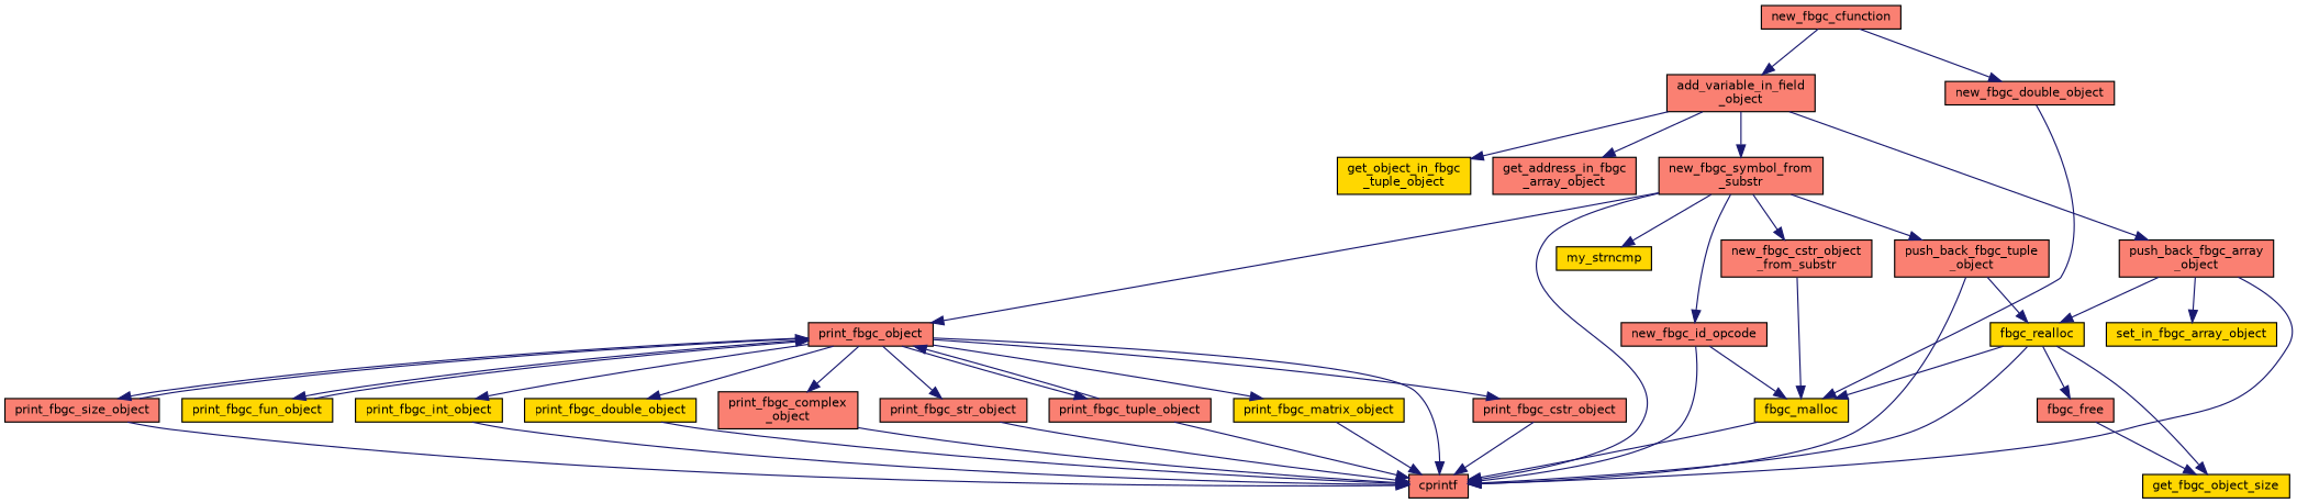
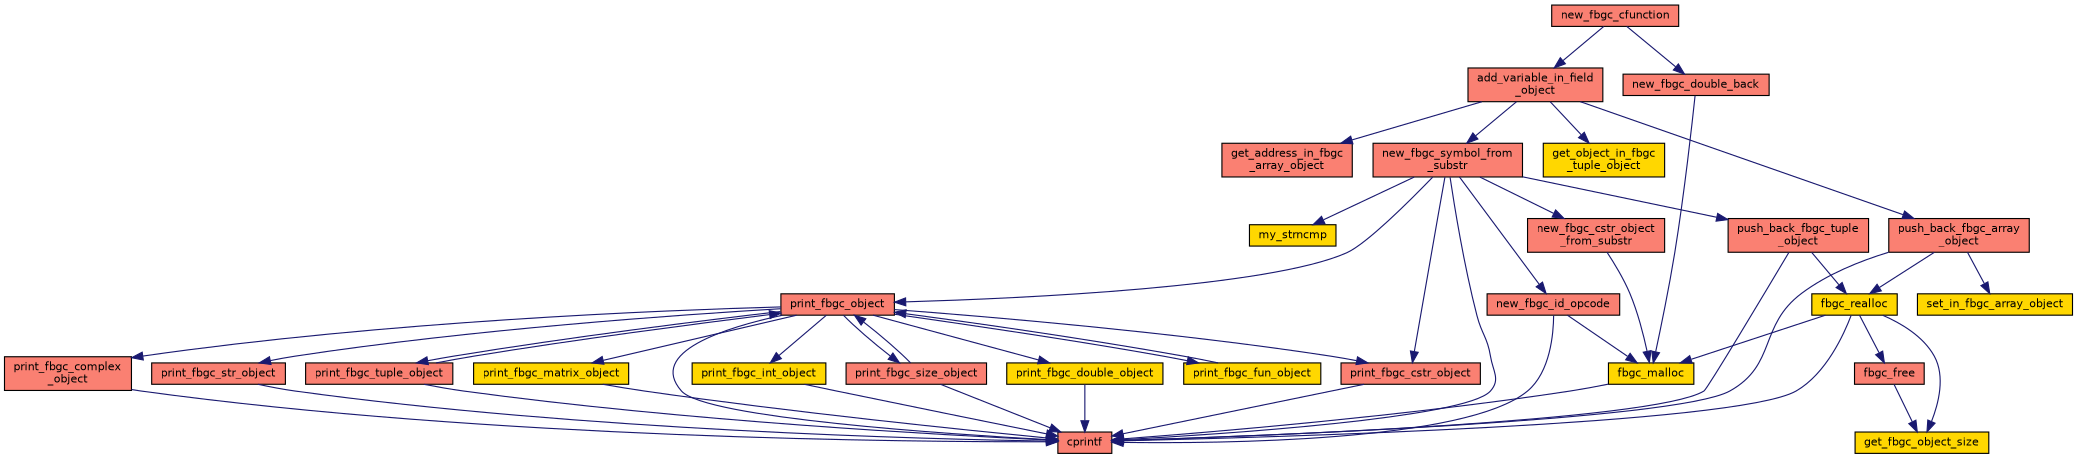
  digraph {
    rankdir=TB
    node [color=black fillcolor=salmon fontname=Helvetica fontsize=10 shape=record style=filled]
    edge [color=midnightblue fontname=Helvetica fontsize=10 labelfontname=Helvetica labelfontsize=10 style=solid]
    n1 [fontcolor=black height=0.2 label=new_fbgc_cfunction width=0.4]
    n2 [height=0.2 label="add_variable_in_field\l_object" width=0.4]
-   n3 [height=0.2 label=new_fbgc_double_object width=0.4]
+   n3 [height=0.2 label=new_fbgc_double_back width=0.4]
    n4 [height=0.2 label="new_fbgc_symbol_from\l_substr" width=0.4]
    n5 [fillcolor=gold height=0.2 label="get_object_in_fbgc\l_tuple_object" width=0.4]
    n6 [height=0.2 label="get_address_in_fbgc\l_array_object" width=0.4]
    n7 [height=0.2 label="push_back_fbgc_array\l_object" width=0.4]
    n8 [fillcolor=gold height=0.2 label=fbgc_malloc width=0.4]
    n9 [height=0.2 label=cprintf width=0.4]
    n10 [fillcolor=gold height=0.2 label=my_strncmp width=0.4]
    n11 [height=0.2 label=new_fbgc_id_opcode width=0.4]
    n12 [height=0.2 label="new_fbgc_cstr_object\l_from_substr" width=0.4]
    n13 [height=0.2 label=print_fbgc_object width=0.4]
    n14 [height=0.2 label=print_fbgc_cstr_object width=0.4]
    n15 [height=0.2 label="push_back_fbgc_tuple\l_object" width=0.4]
    n16 [fillcolor=gold height=0.2 label=fbgc_realloc width=0.4]
    n17 [fillcolor=gold height=0.2 label=set_in_fbgc_array_object width=0.4]
    n18 [fillcolor=gold height=0.2 label=print_fbgc_int_object width=0.4]
    n19 [fillcolor=gold height=0.2 label=print_fbgc_double_object width=0.4]
    n20 [height=0.2 label="print_fbgc_complex\l_object" width=0.4]
    n21 [height=0.2 label=print_fbgc_str_object width=0.4]
    n22 [height=0.2 label=print_fbgc_tuple_object width=0.4]
    n23 [fillcolor=gold height=0.2 label=print_fbgc_matrix_object width=0.4]
    n24 [fillcolor=gold height=0.2 label=print_fbgc_fun_object width=0.4]
    n25 [height=0.2 label=print_fbgc_size_object width=0.4]
    n26 [fillcolor=gold height=0.2 label=get_fbgc_object_size width=0.4]
    n27 [height=0.2 label=fbgc_free width=0.4]
    n1 -> n2
    n1 -> n3
    n2 -> n4
    n2 -> n5
    n2 -> n6
    n2 -> n7
    n3 -> n8
    n4 -> n9
    n4 -> n10
    n4 -> n11
    n4 -> n12
    n4 -> n13
+   n4 -> n14
    n4 -> n15
    n7 -> n9
    n7 -> n16
    n7 -> n17
    n8 -> n9
    n11 -> n8
    n11 -> n9
    n12 -> n8
    n13 -> n9
    n13 -> n14
    n13 -> n18
    n13 -> n19
    n13 -> n20
    n13 -> n21
    n13 -> n22
    n13 -> n23
    n13 -> n24
    n13 -> n25
    n14 -> n9
    n15 -> n9
    n15 -> n16
    n16 -> n8
    n16 -> n9
    n16 -> n26
    n16 -> n27
    n18 -> n9
    n19 -> n9
    n20 -> n9
    n21 -> n9
    n22 -> n9
    n22 -> n13
    n23 -> n9
    n24 -> n13
    n25 -> n9
    n25 -> n13
    n27 -> n26
  }
